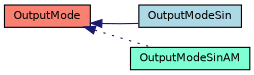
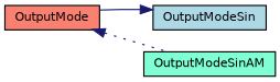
  digraph {
    rankdir=LR
    node [color=black fontname=Helvetica fontsize=10 shape=record style=filled]
    edge [color=midnightblue dir=back fontname=Helvetica fontsize=10 labelfontname=Helvetica labelfontsize=10]
    n1 [fillcolor=salmon height=0.2 label=OutputMode width=0.4]
    n2 [fillcolor=lightblue height=0.2 label=OutputModeSin width=0.4]
    n3 [fillcolor=aquamarine height=0.2 label=OutputModeSinAM width=0.4]
-   n1 -> n2 [style=solid]
+   n2 -> n1 [style=solid]
    n1 -> n3 [style=dotted]
  }
